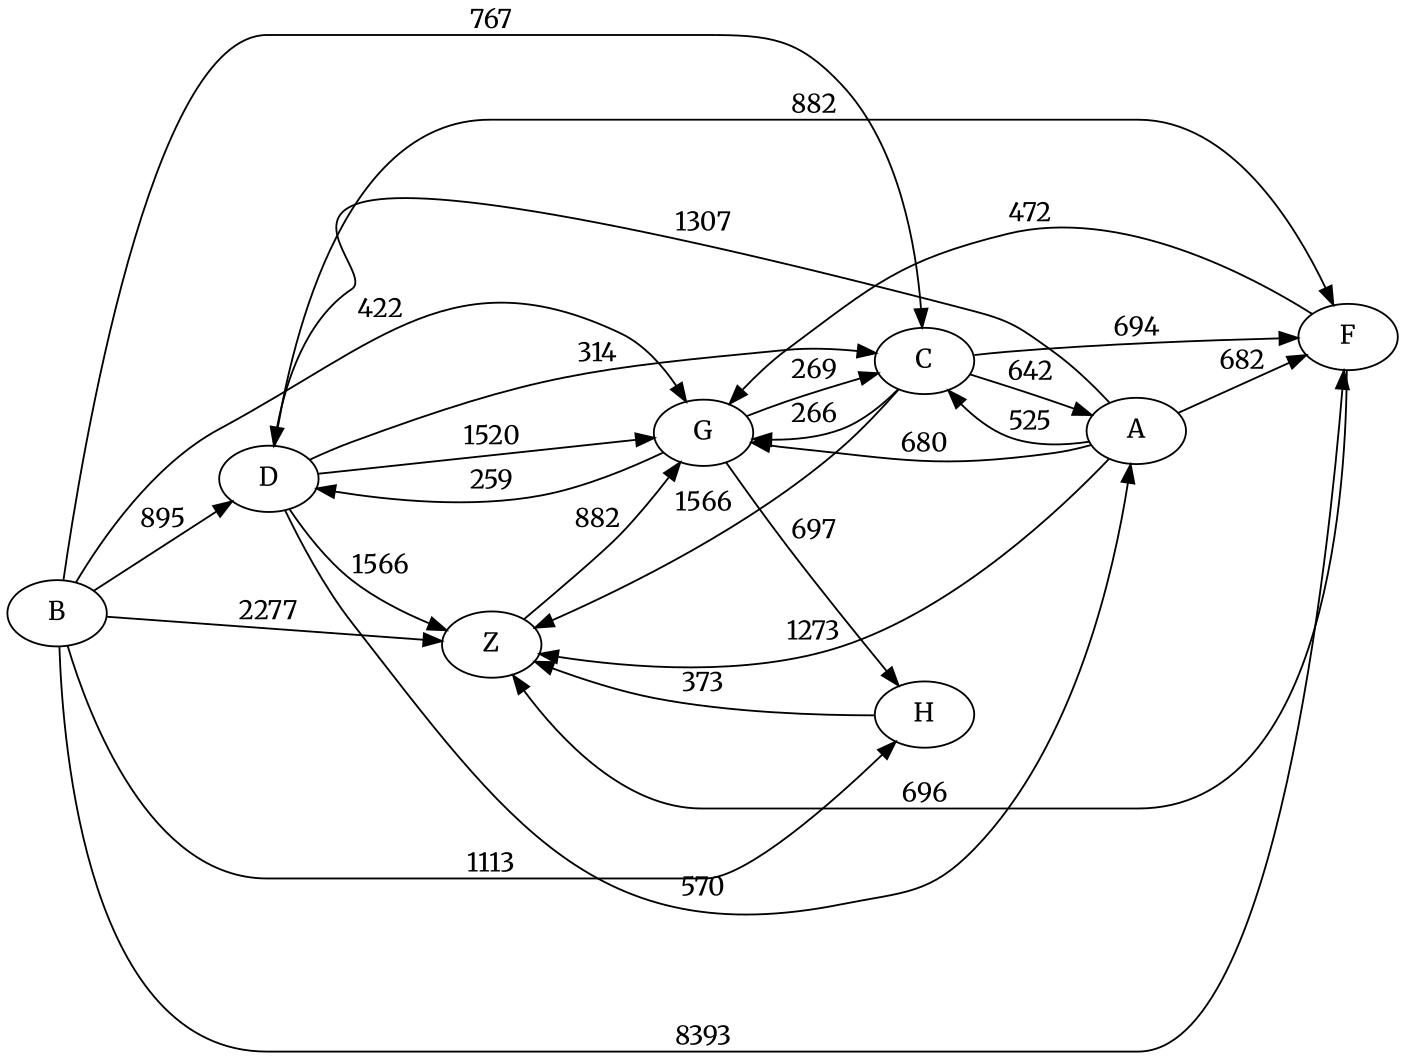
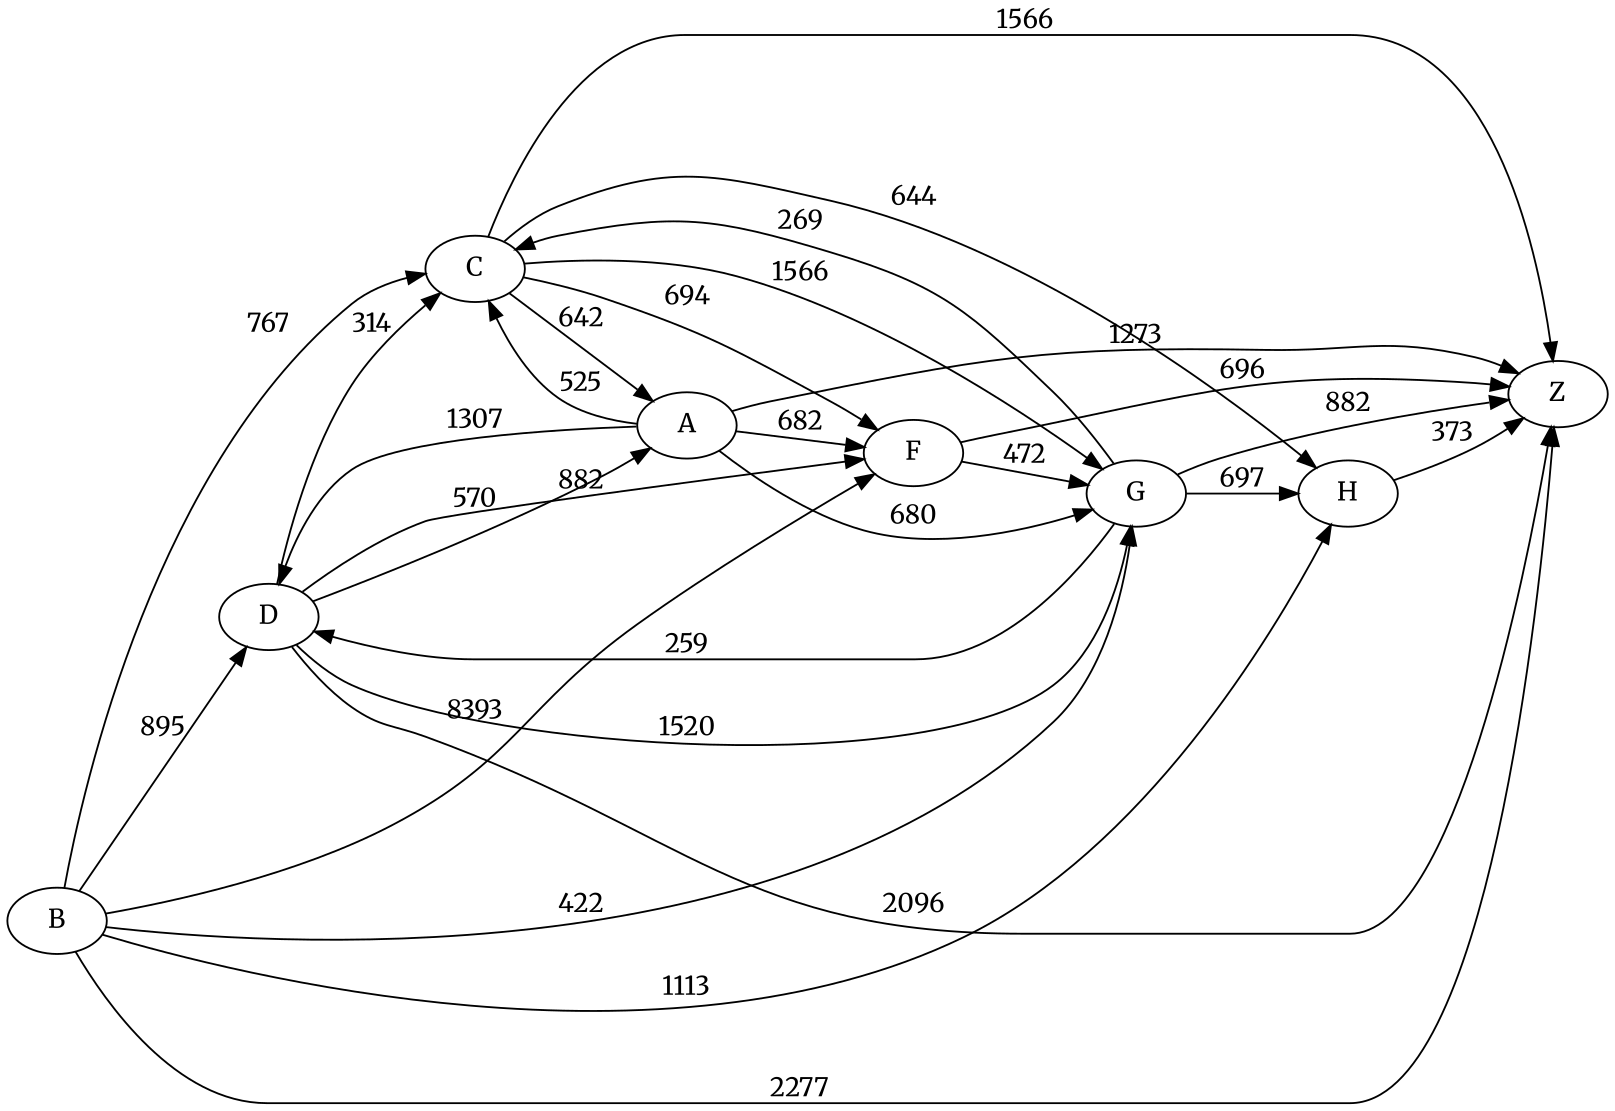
  digraph {
    fontname=Merriweather
    rankdir=LR
    node [fontname=Merriweather]
    edge [fontname=Merriweather]
    B
    D
    Z
    C
    G
    H
    F
    A
    B -> D [label=895]
    B -> Z [label=2277]
    B -> C [label=767]
    B -> G [label=422]
    B -> H [label=1113]
    B -> F [label=8393]
-   D -> Z [label=1566]
+   D -> Z [label=2096]
    D -> C [label=314]
    D -> G [label=1520]
    D -> F [label=882]
    D -> A [label=570]
    C -> Z [label=1566]
-   C -> G [label=266]
+   C -> G [label=1566]
+   C -> H [label=644]
    C -> F [label=694]
    C -> A [label=642]
    G -> D [label=259]
-   Z -> G [label=882]
+   G -> Z [label=882]
    G -> C [label=269]
    G -> H [label=697]
    H -> Z [label=373]
    F -> Z [label=696]
    F -> G [label=472]
    A -> D [label=1307]
    A -> Z [label=1273]
    A -> C [label=525]
    A -> G [label=680]
    A -> F [label=682]
  }
